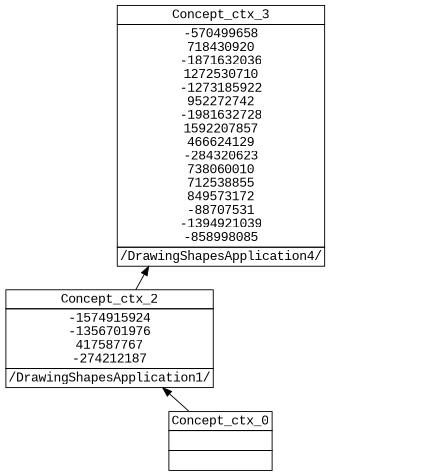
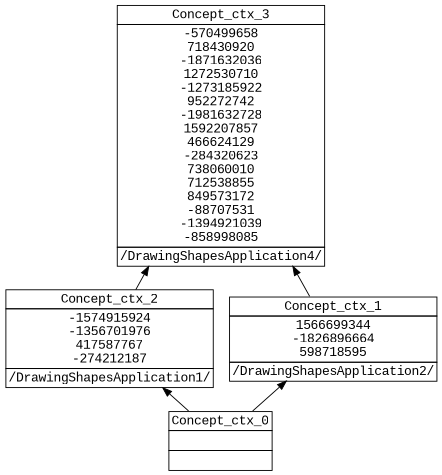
  digraph {
    fontname="Liberation Mono"
    nodesep=0.2
    rankdir=BT
    ranksep=0.3
    node [fontname="Liberation Mono" margin="0.03,0.03" shape=none]
    edge [fontname="Liberation Mono" headport=p tailport=p]
    n1 [label=<<table border="0" cellborder="1" cellspacing="0" port="p"><tr><td>Concept_ctx_3</td></tr><tr><td>-570499658<br/>718430920<br/>-1871632036<br/>1272530710<br/>-1273185922<br/>952272742<br/>-1981632728<br/>1592207857<br/>466624129<br/>-284320623<br/>738060010<br/>712538855<br/>849573172<br/>-88707531<br/>-1394921039<br/>-858998085<br/></td></tr><tr><td>/DrawingShapesApplication4/<br/></td></tr></table>>]
    n2 [label=<<table border="0" cellborder="1" cellspacing="0" port="p"><tr><td>Concept_ctx_2</td></tr><tr><td>-1574915924<br/>-1356701976<br/>417587767<br/>-274212187<br/></td></tr><tr><td>/DrawingShapesApplication1/<br/></td></tr></table>>]
    n3 [label=<<table border="0" cellborder="1" cellspacing="0" port="p"><tr><td>Concept_ctx_0</td></tr><tr><td><br/></td></tr><tr><td><br/></td></tr></table>>]
+   n4 [label=<<table border="0" cellborder="1" cellspacing="0" port="p"><tr><td>Concept_ctx_1</td></tr><tr><td>1566699344<br/>-1826896664<br/>598718595<br/></td></tr><tr><td>/DrawingShapesApplication2/<br/></td></tr></table>>]
    n2 -> n1
    n3 -> n2
+   n3 -> n4
+   n4 -> n1
  }
